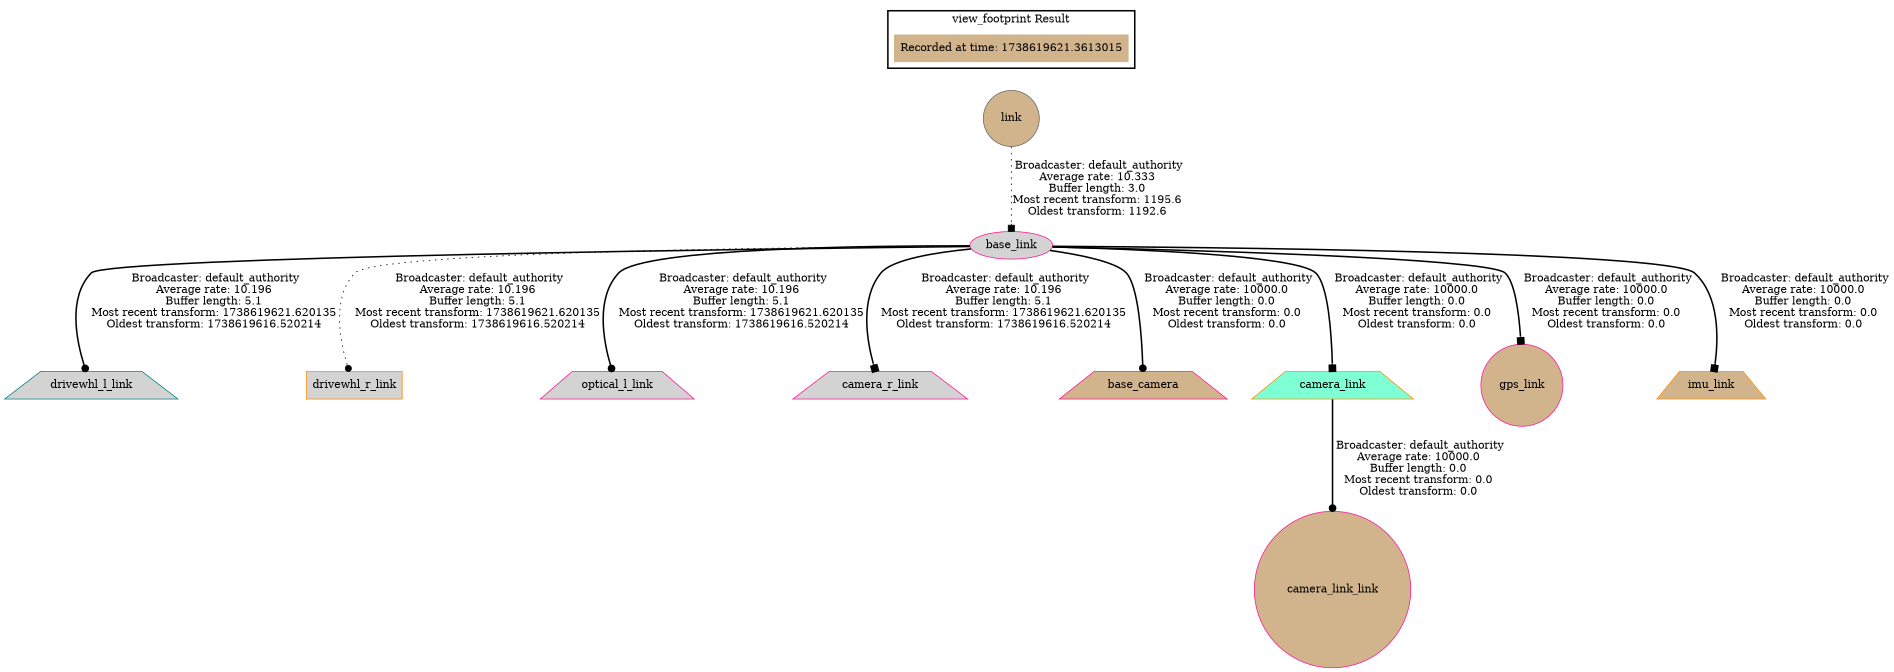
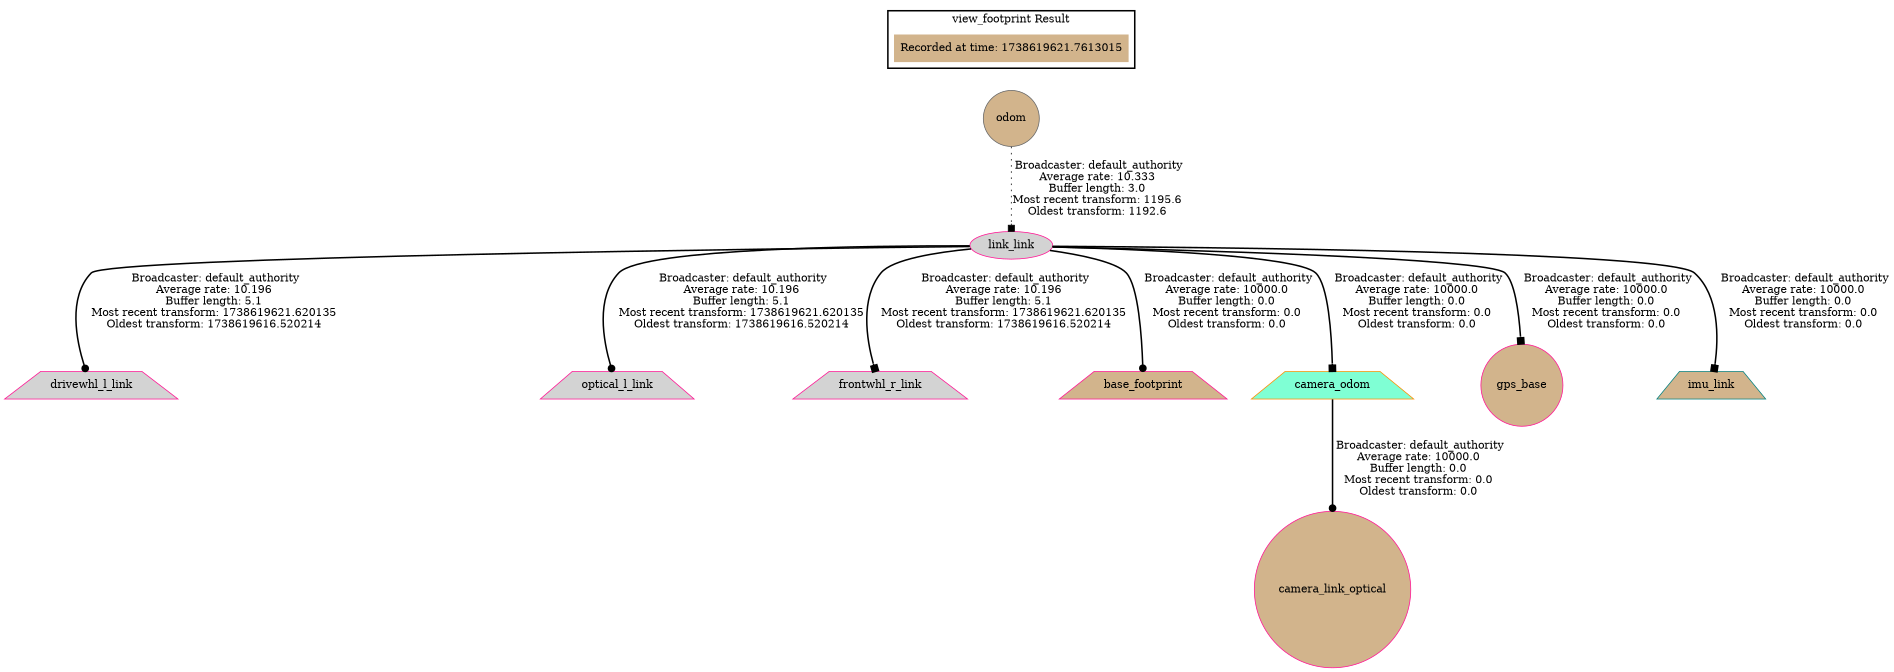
  digraph {
    node [color=deeppink fillcolor=tan shape=trapezium style=filled]
    edge [style=bold arrowhead=box]
-   "Recorded at time: 1738619621.7613015" [color=teal shape=plaintext label="Recorded at time: 1738619621.3613015"]
-   odom [color=gray40 shape=circle label=link]
-   base_link [fillcolor=lightgrey shape=ellipse]
-   drivewhl_l_link [color=teal fillcolor=lightgrey]
-   drivewhl_r_link [color=darkorange fillcolor=lightgrey shape=box]
+   "Recorded at time: 1738619621.7613015" [color=teal shape=plaintext]
+   odom [color=gray40 shape=circle]
+   base_link [fillcolor=lightgrey shape=ellipse label=link_link]
+   drivewhl_l_link [fillcolor=lightgrey]
    n6 [fillcolor=lightgrey label=optical_l_link]
-   frontwhl_r_link [fillcolor=lightgrey label=camera_r_link]
-   base_footprint [label=base_camera]
-   camera_link [color=darkorange fillcolor=aquamarine]
-   gps_link [shape=circle]
-   imu_link [color=darkorange]
-   camera_link_optical [shape=circle label=camera_link_link]
+   frontwhl_r_link [fillcolor=lightgrey]
+   base_footprint
+   camera_link [color=darkorange fillcolor=aquamarine label=camera_odom]
+   gps_link [shape=circle label=gps_base]
+   imu_link [color=teal]
+   camera_link_optical [shape=circle]
    subgraph cluster_1 {
      color=black
      label="view_footprint Result"
      style=bold
      "Recorded at time: 1738619621.7613015"
    }
    "Recorded at time: 1738619621.7613015" -> odom [style=invis arrowhead=""]
    odom -> base_link [label=" Broadcaster: default_authority\nAverage rate: 10.333\nBuffer length: 3.0\nMost recent transform: 1195.6\nOldest transform: 1192.6\n" style=dotted]
    base_link -> drivewhl_l_link [arrowhead=dot label=" Broadcaster: default_authority\nAverage rate: 10.196\nBuffer length: 5.1\nMost recent transform: 1738619621.620135\nOldest transform: 1738619616.520214\n"]
-   base_link -> drivewhl_r_link [arrowhead=dot label=" Broadcaster: default_authority\nAverage rate: 10.196\nBuffer length: 5.1\nMost recent transform: 1738619621.620135\nOldest transform: 1738619616.520214\n" style=dotted]
    base_link -> n6 [arrowhead=dot label=" Broadcaster: default_authority\nAverage rate: 10.196\nBuffer length: 5.1\nMost recent transform: 1738619621.620135\nOldest transform: 1738619616.520214\n"]
    base_link -> frontwhl_r_link [label=" Broadcaster: default_authority\nAverage rate: 10.196\nBuffer length: 5.1\nMost recent transform: 1738619621.620135\nOldest transform: 1738619616.520214\n"]
    base_link -> base_footprint [arrowhead=dot label=" Broadcaster: default_authority\nAverage rate: 10000.0\nBuffer length: 0.0\nMost recent transform: 0.0\nOldest transform: 0.0\n"]
    base_link -> camera_link [label=" Broadcaster: default_authority\nAverage rate: 10000.0\nBuffer length: 0.0\nMost recent transform: 0.0\nOldest transform: 0.0\n"]
    base_link -> gps_link [label=" Broadcaster: default_authority\nAverage rate: 10000.0\nBuffer length: 0.0\nMost recent transform: 0.0\nOldest transform: 0.0\n"]
    base_link -> imu_link [label=" Broadcaster: default_authority\nAverage rate: 10000.0\nBuffer length: 0.0\nMost recent transform: 0.0\nOldest transform: 0.0\n"]
    camera_link -> camera_link_optical [arrowhead=dot label=" Broadcaster: default_authority\nAverage rate: 10000.0\nBuffer length: 0.0\nMost recent transform: 0.0\nOldest transform: 0.0\n"]
  }
